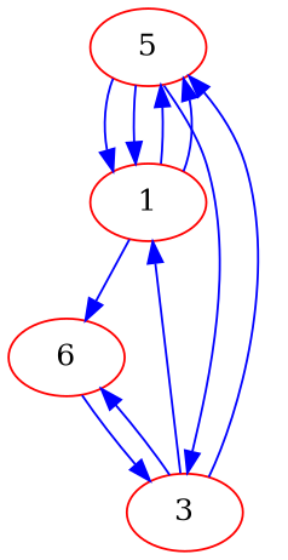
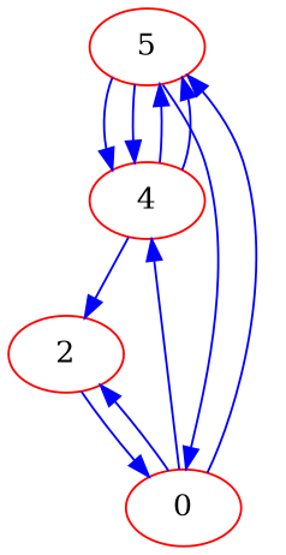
  digraph {
    node [color=red]
    edge [color=blue]
    n1 [label=5]
-   1
-   3
-   2 [label=6]
+   1 [label=4]
+   3 [label=0]
+   2
    n1 -> 1
    n1 -> 1
    n1 -> 3
    1 -> n1
    1 -> n1
    1 -> 2
    3 -> n1
    3 -> 1
    3 -> 2
    2 -> 3
  }
